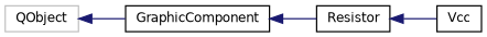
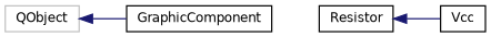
  digraph {
    rankdir=LR
    node [color=black fillcolor=white fontname=Helvetica fontsize=10 shape=record style=filled]
    edge [color=midnightblue dir=back fontname=Helvetica fontsize=10 labelfontname=Helvetica labelfontsize=10 style=solid]
    n1 [color=grey75 height=0.2 label=QObject width=0.4]
    n2 [height=0.2 label=GraphicComponent width=0.4]
    n3 [height=0.2 label=Resistor width=0.4]
    n4 [height=0.2 label=Vcc width=0.4]
    n1 -> n2
-   n2 -> n3
    n3 -> n4
  }
